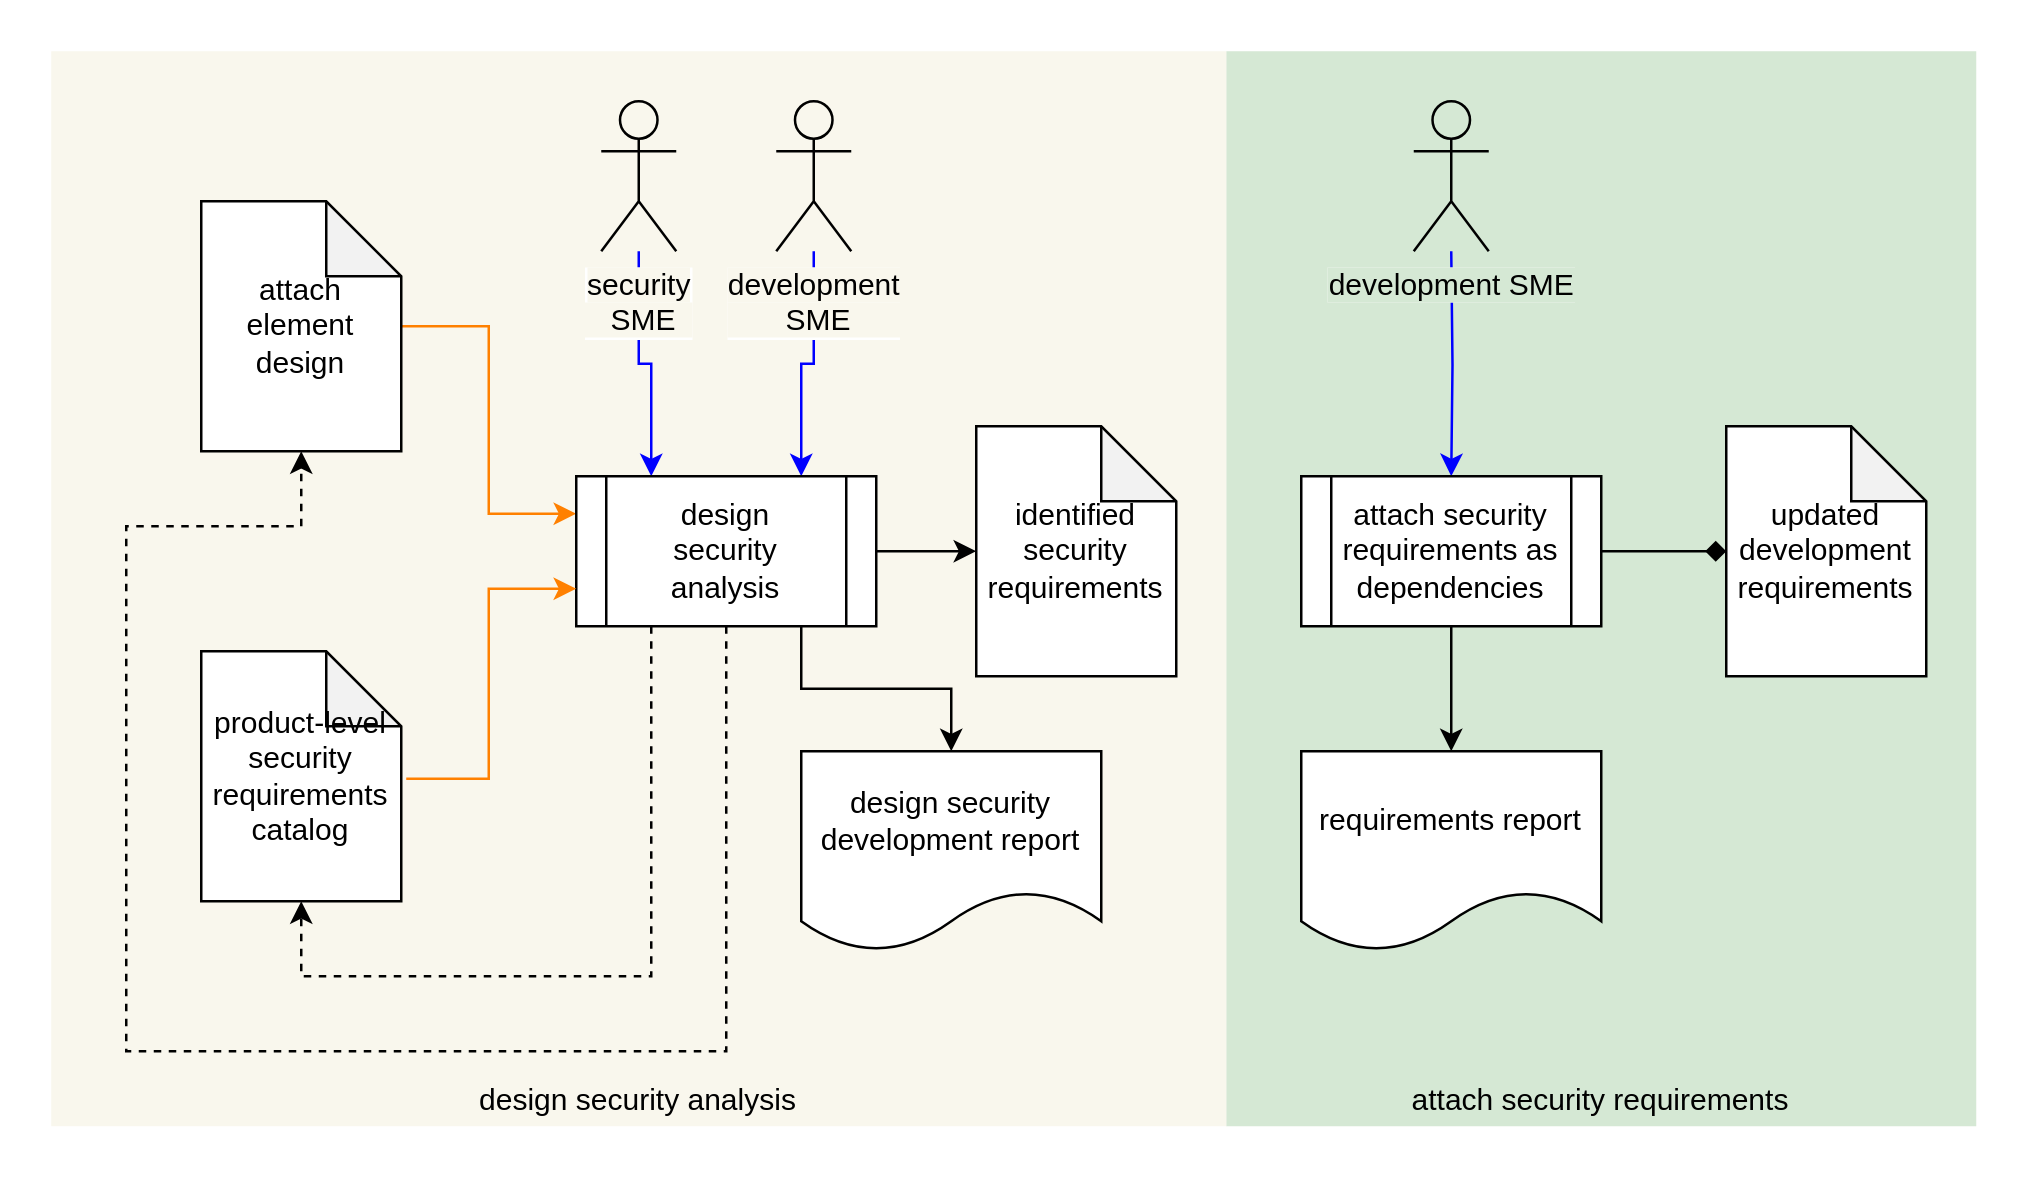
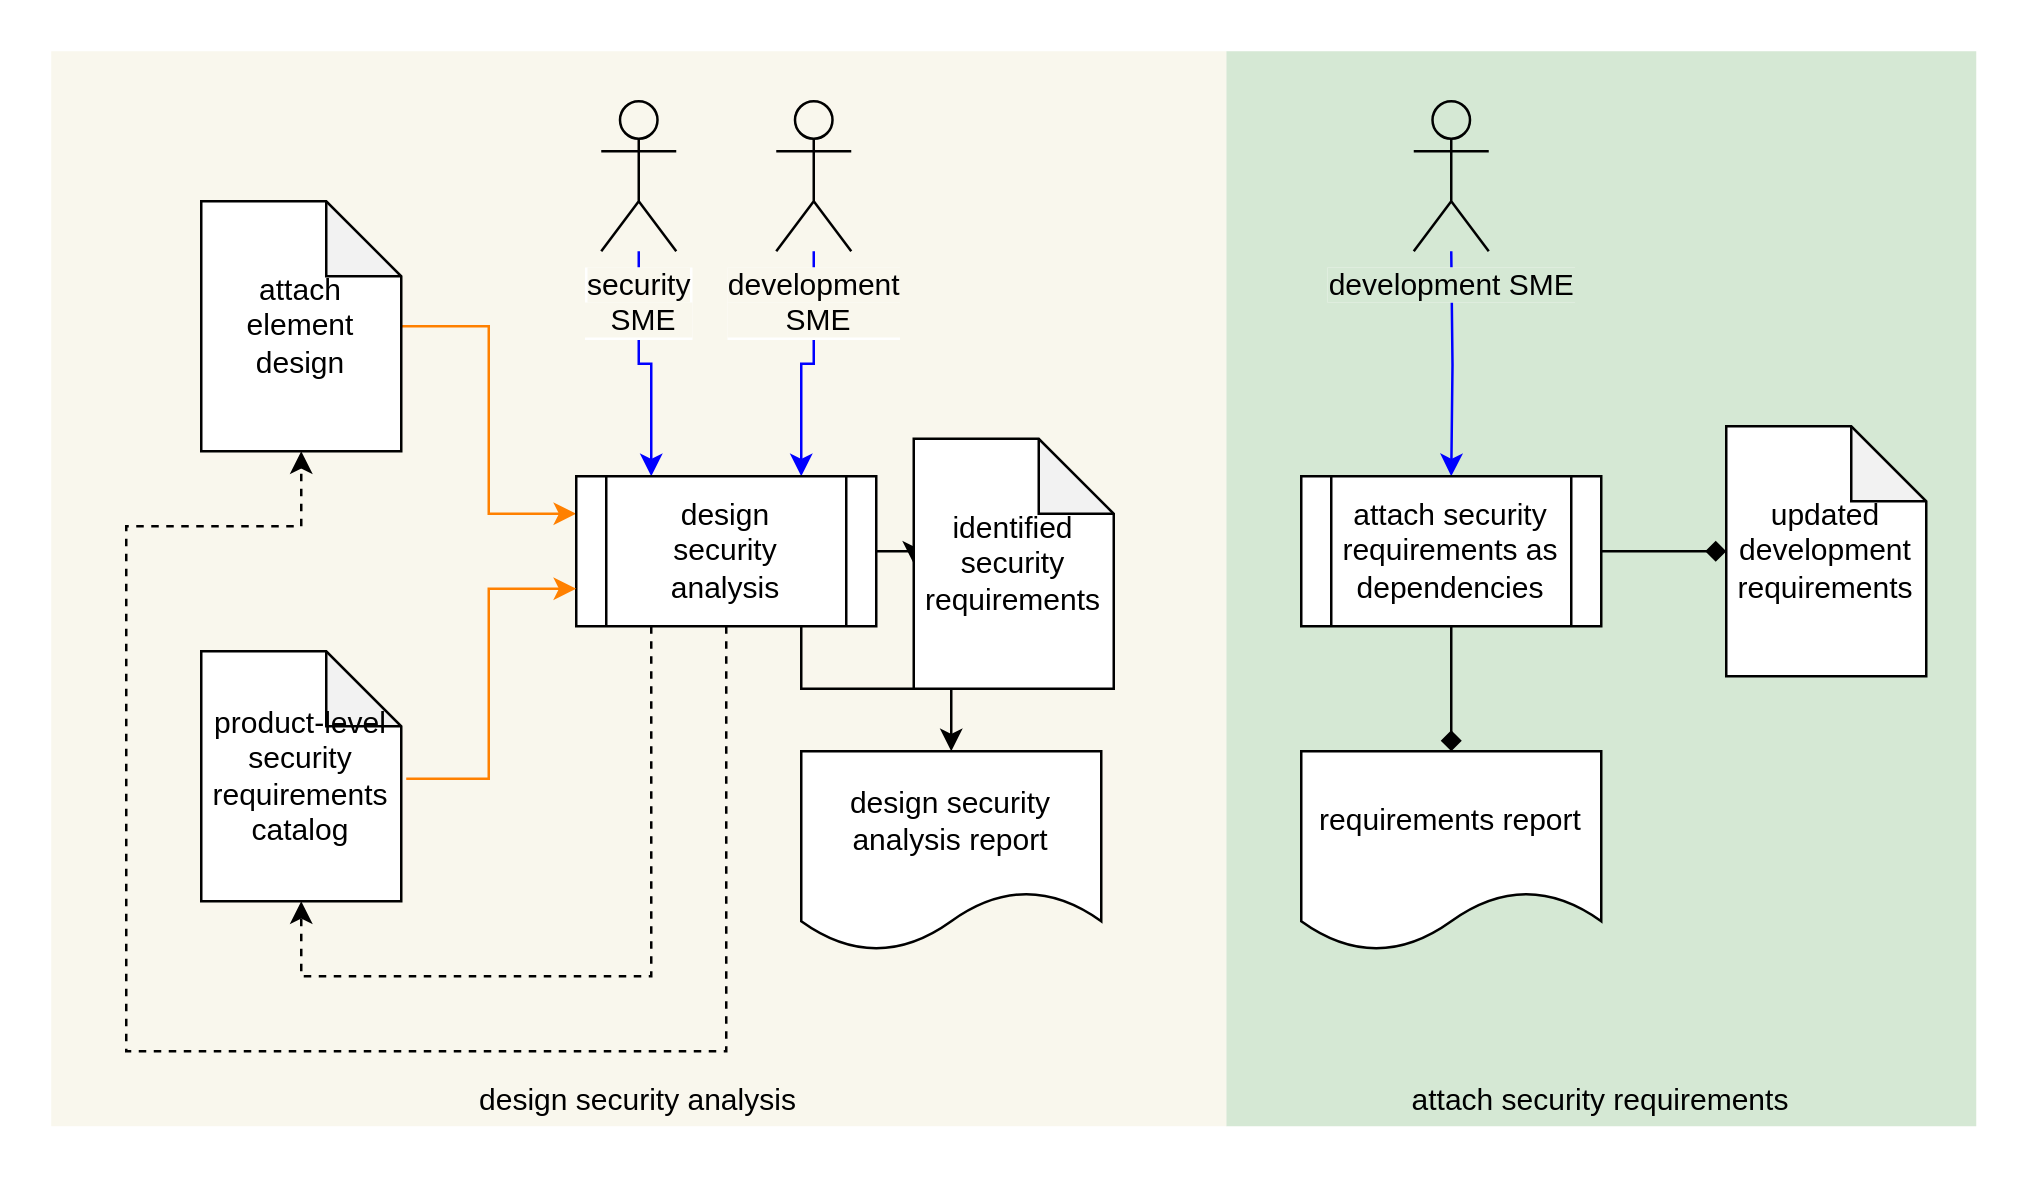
  <mxCell id="0" />
  <mxCell id="1" parent="0" />
  <mxCell id="2" value="" style="rounded=0;whiteSpace=wrap;html=1;strokeColor=none;fillColor=#D5E8D4;" parent="1" vertex="1"><mxGeometry x="490" y="20" width="300" height="430" as="geometry" /></mxCell>
  <mxCell id="3" value="" style="rounded=0;whiteSpace=wrap;html=1;fillColor=#f9f7ed;strokeColor=none;" parent="1" vertex="1"><mxGeometry x="20" y="20" width="470" height="430" as="geometry" /></mxCell>
  <mxCell id="4" value="requirements report" style="shape=document;whiteSpace=wrap;html=1;boundedLbl=1;" parent="1" vertex="1"><mxGeometry x="520" y="300" width="120" height="80" as="geometry" /></mxCell>
  <mxCell id="5" style="edgeStyle=orthogonalEdgeStyle;rounded=0;orthogonalLoop=1;jettySize=auto;html=1;exitX=0.25;exitY=1;exitDx=0;exitDy=0;entryX=0.5;entryY=1;entryDx=0;entryDy=0;entryPerimeter=0;dashed=1;" parent="1" source="20" target="22" edge="1"><mxGeometry relative="1" as="geometry"><Array as="points"><mxPoint x="260" y="390" /><mxPoint x="120" y="390" /></Array></mxGeometry></mxCell>
  <mxCell id="6" style="edgeStyle=orthogonalEdgeStyle;rounded=0;orthogonalLoop=1;jettySize=auto;html=1;entryX=0.25;entryY=0;entryDx=0;entryDy=0;strokeColor=#0000FF;" parent="1" source="7" target="20" edge="1"><mxGeometry relative="1" as="geometry" /></mxCell>
  <mxCell id="7" value="&lt;span style=&quot;background-color: rgb(249 , 247 , 237)&quot;&gt;security&lt;br&gt;&amp;nbsp; &amp;nbsp;SME&amp;nbsp;&amp;nbsp;&lt;/span&gt;" style="shape=umlActor;verticalLabelPosition=bottom;labelBackgroundColor=#ffffff;verticalAlign=top;html=1;outlineConnect=0;fillColor=none;" parent="1" vertex="1"><mxGeometry x="240" y="40" width="30" height="60" as="geometry" /></mxCell>
  <mxCell id="8" style="edgeStyle=orthogonalEdgeStyle;rounded=0;orthogonalLoop=1;jettySize=auto;html=1;entryX=0.75;entryY=0;entryDx=0;entryDy=0;strokeColor=#0000FF;" parent="1" source="10" target="20" edge="1"><mxGeometry relative="1" as="geometry" /></mxCell>
  <mxCell id="9" style="edgeStyle=orthogonalEdgeStyle;rounded=0;orthogonalLoop=1;jettySize=auto;html=1;entryX=0.5;entryY=0;entryDx=0;entryDy=0;strokeColor=#0000FF;" parent="1" target="17" edge="1"><mxGeometry relative="1" as="geometry"><mxPoint x="580" y="100" as="sourcePoint" /></mxGeometry></mxCell>
  <mxCell id="10" value="&lt;span style=&quot;background-color: rgb(249 , 247 , 237)&quot;&gt;development&lt;br&gt;&amp;nbsp; &amp;nbsp; &amp;nbsp; &amp;nbsp;SME&amp;nbsp; &amp;nbsp; &amp;nbsp;&amp;nbsp;&lt;/span&gt;" style="shape=umlActor;verticalLabelPosition=bottom;labelBackgroundColor=#ffffff;verticalAlign=top;html=1;outlineConnect=0;fillColor=none;" parent="1" vertex="1"><mxGeometry x="310" y="40" width="30" height="60" as="geometry" /></mxCell>
  <mxCell id="11" style="edgeStyle=orthogonalEdgeStyle;rounded=0;orthogonalLoop=1;jettySize=auto;html=1;entryX=0;entryY=0.25;entryDx=0;entryDy=0;strokeColor=#FF8000;" parent="1" source="12" target="20" edge="1"><mxGeometry relative="1" as="geometry" /></mxCell>
  <mxCell id="12" value="attach element design" style="shape=note;whiteSpace=wrap;html=1;backgroundOutline=1;darkOpacity=0.05;" parent="1" vertex="1"><mxGeometry x="80" y="80" width="80" height="100" as="geometry" /></mxCell>
  <mxCell id="13" style="edgeStyle=orthogonalEdgeStyle;rounded=0;orthogonalLoop=1;jettySize=auto;html=1;entryX=0;entryY=0.5;entryDx=0;entryDy=0;exitX=1;exitY=0.5;exitDx=0;exitDy=0;entryPerimeter=0;" parent="1" source="20" target="26" edge="1"><mxGeometry relative="1" as="geometry"><mxPoint x="520" y="220" as="sourcePoint" /></mxGeometry></mxCell>
  <mxCell id="14" style="edgeStyle=orthogonalEdgeStyle;rounded=0;orthogonalLoop=1;jettySize=auto;html=1;entryX=0;entryY=0.5;entryDx=0;entryDy=0;entryPerimeter=0;endArrow=diamond;" parent="1" source="17" target="18" edge="1"><mxGeometry relative="1" as="geometry" /></mxCell>
- <mxCell id="15" style="edgeStyle=orthogonalEdgeStyle;rounded=0;orthogonalLoop=1;jettySize=auto;html=1;entryX=0.5;entryY=0;entryDx=0;entryDy=0;exitX=0.5;exitY=1;exitDx=0;exitDy=0;" parent="1" source="17" target="4" edge="1"><mxGeometry relative="1" as="geometry" /></mxCell>
+ <mxCell id="15" style="edgeStyle=orthogonalEdgeStyle;rounded=0;orthogonalLoop=1;jettySize=auto;html=1;entryX=0.5;entryY=0;entryDx=0;entryDy=0;exitX=0.5;exitY=1;exitDx=0;exitDy=0;endArrow=diamond;" parent="1" source="17" target="4" edge="1"><mxGeometry relative="1" as="geometry" /></mxCell>
  <mxCell id="16" style="edgeStyle=orthogonalEdgeStyle;rounded=0;orthogonalLoop=1;jettySize=auto;html=1;exitX=0.5;exitY=1;exitDx=0;exitDy=0;entryX=0.5;entryY=1;entryDx=0;entryDy=0;entryPerimeter=0;dashed=1;" parent="1" source="20" target="12" edge="1"><mxGeometry relative="1" as="geometry"><mxPoint x="410" y="480" as="targetPoint" /><Array as="points"><mxPoint x="290" y="420" /><mxPoint x="50" y="420" /><mxPoint x="50" y="210" /><mxPoint x="120" y="210" /></Array></mxGeometry></mxCell>
  <mxCell id="17" value="attach security requirements as dependencies" style="shape=process;whiteSpace=wrap;html=1;backgroundOutline=1;" parent="1" vertex="1"><mxGeometry x="520" y="190" width="120" height="60" as="geometry" /></mxCell>
  <mxCell id="18" value="updated development requirements" style="shape=note;whiteSpace=wrap;html=1;backgroundOutline=1;darkOpacity=0.05;" parent="1" vertex="1"><mxGeometry x="690" y="170" width="80" height="100" as="geometry" /></mxCell>
  <mxCell id="19" style="edgeStyle=orthogonalEdgeStyle;rounded=0;orthogonalLoop=1;jettySize=auto;html=1;exitX=0.75;exitY=1;exitDx=0;exitDy=0;entryX=0.5;entryY=0;entryDx=0;entryDy=0;" edge="1" parent="1" source="20" target="27"><mxGeometry relative="1" as="geometry" /></mxCell>
  <mxCell id="20" value="design&lt;br&gt;security&lt;br&gt;analysis" style="shape=process;whiteSpace=wrap;html=1;backgroundOutline=1;" parent="1" vertex="1"><mxGeometry x="230" y="190" width="120" height="60" as="geometry" /></mxCell>
  <mxCell id="21" style="edgeStyle=orthogonalEdgeStyle;rounded=0;orthogonalLoop=1;jettySize=auto;html=1;exitX=1.025;exitY=0.51;exitDx=0;exitDy=0;exitPerimeter=0;entryX=0;entryY=0.75;entryDx=0;entryDy=0;strokeColor=#FF8000;" parent="1" source="22" target="20" edge="1"><mxGeometry relative="1" as="geometry" /></mxCell>
  <mxCell id="22" value="product-level security requirements catalog" style="shape=note;whiteSpace=wrap;html=1;backgroundOutline=1;darkOpacity=0.05;" parent="1" vertex="1"><mxGeometry x="80" y="260" width="80" height="100" as="geometry" /></mxCell>
  <mxCell id="23" value="design security analysis" style="text;html=1;strokeColor=none;fillColor=none;align=center;verticalAlign=middle;whiteSpace=wrap;rounded=0;" parent="1" vertex="1"><mxGeometry x="20" y="430" width="470" height="20" as="geometry" /></mxCell>
  <mxCell id="24" value="attach security requirements" style="text;html=1;strokeColor=none;fillColor=none;align=center;verticalAlign=middle;whiteSpace=wrap;rounded=0;" parent="1" vertex="1"><mxGeometry x="490" y="430" width="300" height="20" as="geometry" /></mxCell>
  <mxCell id="25" value="&lt;span style=&quot;background-color: rgb(213 , 232 , 212)&quot;&gt;development SME&lt;/span&gt;" style="shape=umlActor;verticalLabelPosition=bottom;labelBackgroundColor=#ffffff;verticalAlign=top;html=1;outlineConnect=0;fillColor=none;" parent="1" vertex="1"><mxGeometry x="565" y="40" width="30" height="60" as="geometry" /></mxCell>
- <mxCell id="26" value="identified security requirements" style="shape=note;whiteSpace=wrap;html=1;backgroundOutline=1;darkOpacity=0.05;" parent="1" vertex="1"><mxGeometry x="390" y="170" width="80" height="100" as="geometry" /></mxCell>
- <mxCell id="27" value="design security development report" style="shape=document;whiteSpace=wrap;html=1;boundedLbl=1;" vertex="1" parent="1"><mxGeometry x="320" y="300" width="120" height="80" as="geometry" /></mxCell>
+ <mxCell id="26" value="identified security requirements" style="shape=note;whiteSpace=wrap;html=1;backgroundOutline=1;darkOpacity=0.05;" parent="1" vertex="1"><mxGeometry x="365" y="175" width="80" height="100" as="geometry" /></mxCell>
+ <mxCell id="27" value="design security analysis report" style="shape=document;whiteSpace=wrap;html=1;boundedLbl=1;" vertex="1" parent="1"><mxGeometry x="320" y="300" width="120" height="80" as="geometry" /></mxCell>
